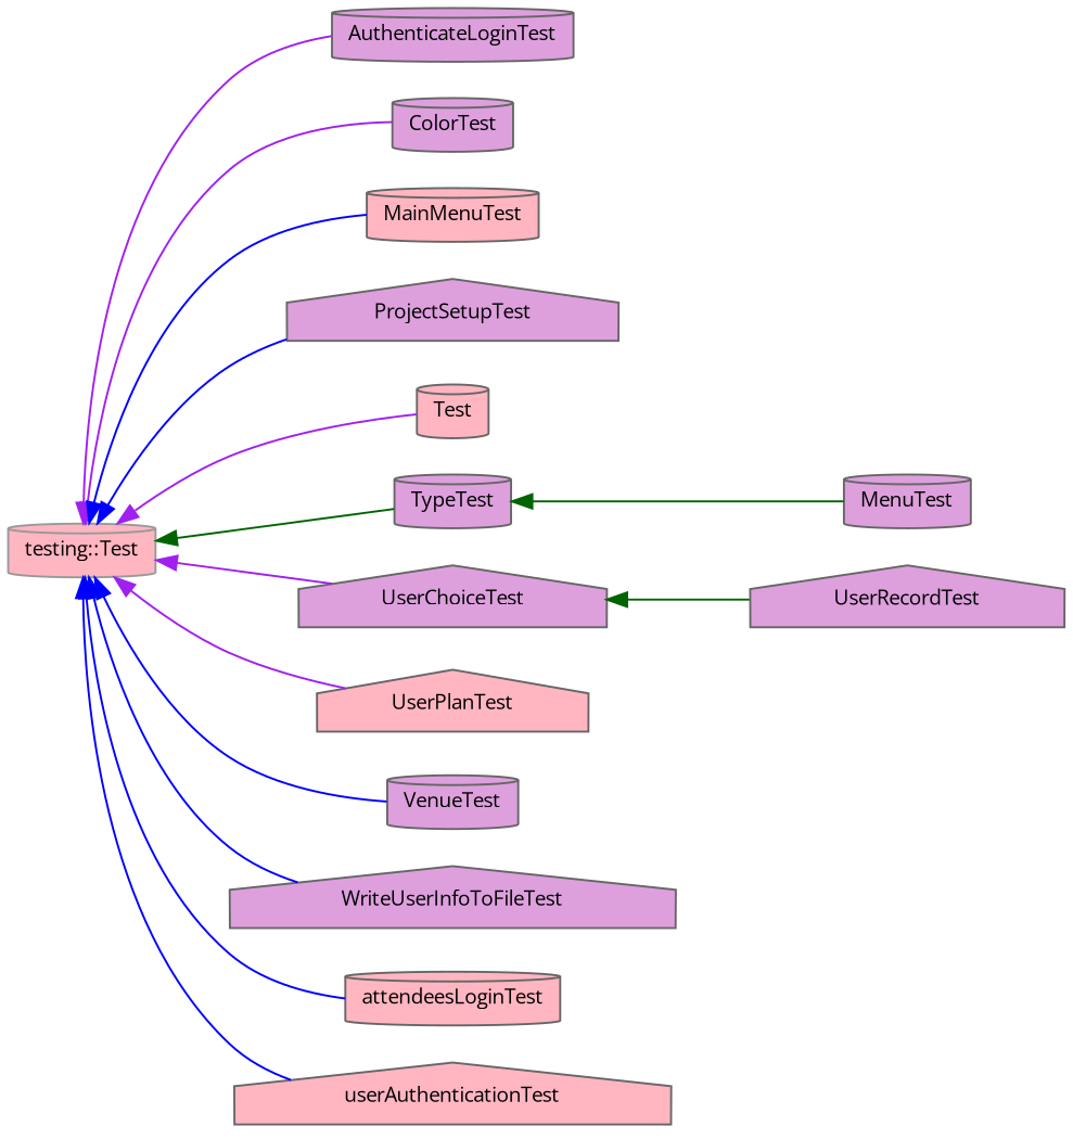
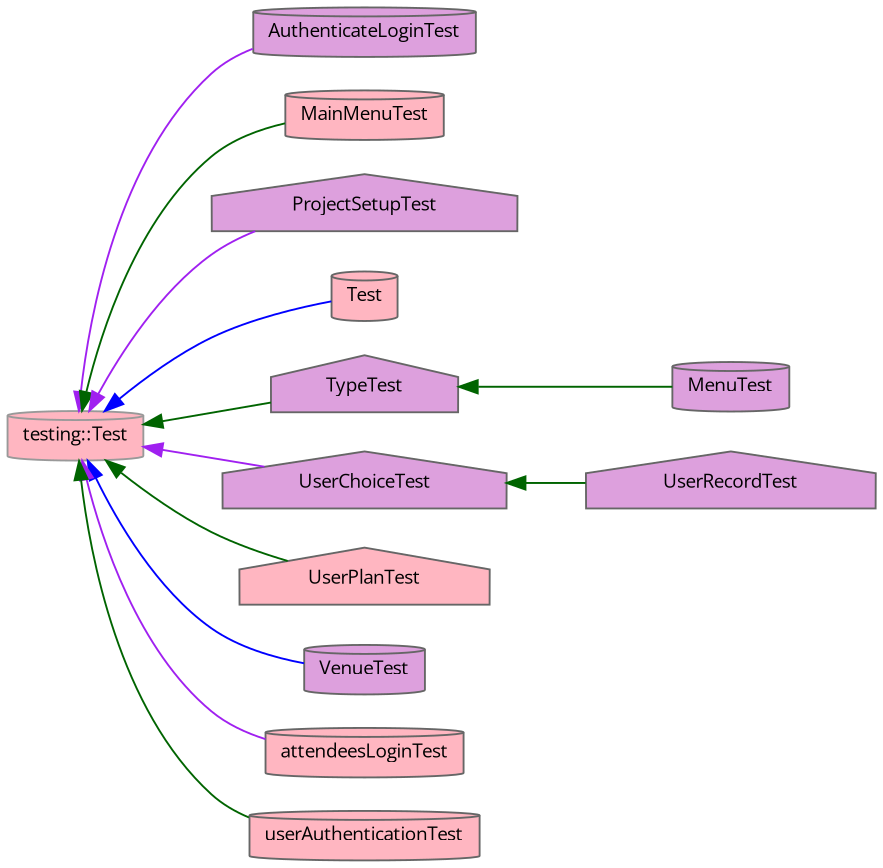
  digraph {
    fontname="Open Sans"
    rankdir=LR
    node [color=grey40 fillcolor=plum fontname="Open Sans" fontsize=10 shape=cylinder style=filled]
    edge [color=purple dir=back fontname="Open Sans" fontsize=10 labelfontname=Helvetica labelfontsize=10 style=solid]
    n1 [color=grey60 fillcolor=lightpink height=0.2 label="testing::Test" width=0.4]
    n2 [height=0.2 label=AuthenticateLoginTest width=0.4]
-   n3 [height=0.2 label=ColorTest width=0.4]
    n4 [fillcolor=lightpink height=0.2 label=MainMenuTest width=0.4]
    n5 [height=0.2 label=ProjectSetupTest shape=house width=0.4]
    n6 [fillcolor=lightpink height=0.2 label=Test width=0.4]
-   n7 [height=0.2 label=TypeTest width=0.4]
+   n7 [height=0.2 label=TypeTest shape=house width=0.4]
    n8 [height=0.2 label=UserChoiceTest shape=house width=0.4]
    n9 [fillcolor=lightpink height=0.2 label=UserPlanTest shape=house width=0.4]
    n10 [height=0.2 label=VenueTest width=0.4]
-   n11 [height=0.2 label=WriteUserInfoToFileTest shape=house width=0.4]
    n12 [fillcolor=lightpink height=0.2 label=attendeesLoginTest width=0.4]
-   n13 [fillcolor=lightpink height=0.2 label=userAuthenticationTest shape=house width=0.4]
+   n13 [fillcolor=lightpink height=0.2 label=userAuthenticationTest width=0.4]
    n14 [height=0.2 label=MenuTest width=0.4]
    n15 [height=0.2 label=UserRecordTest shape=house width=0.4]
    n1 -> n2
-   n1 -> n3
-   n1 -> n4 [color=blue]
-   n1 -> n5 [color=blue]
-   n1 -> n6
+   n1 -> n4 [color=darkgreen]
+   n1 -> n5
+   n1 -> n6 [color=blue]
    n1 -> n7 [color=darkgreen]
    n1 -> n8
-   n1 -> n9
+   n1 -> n9 [color=darkgreen]
    n1 -> n10 [color=blue]
-   n1 -> n11 [color=blue]
-   n1 -> n12 [color=blue]
-   n1 -> n13 [color=blue]
+   n1 -> n12
+   n1 -> n13 [color=darkgreen]
    n7 -> n14 [color=darkgreen]
    n8 -> n15 [color=darkgreen]
  }
